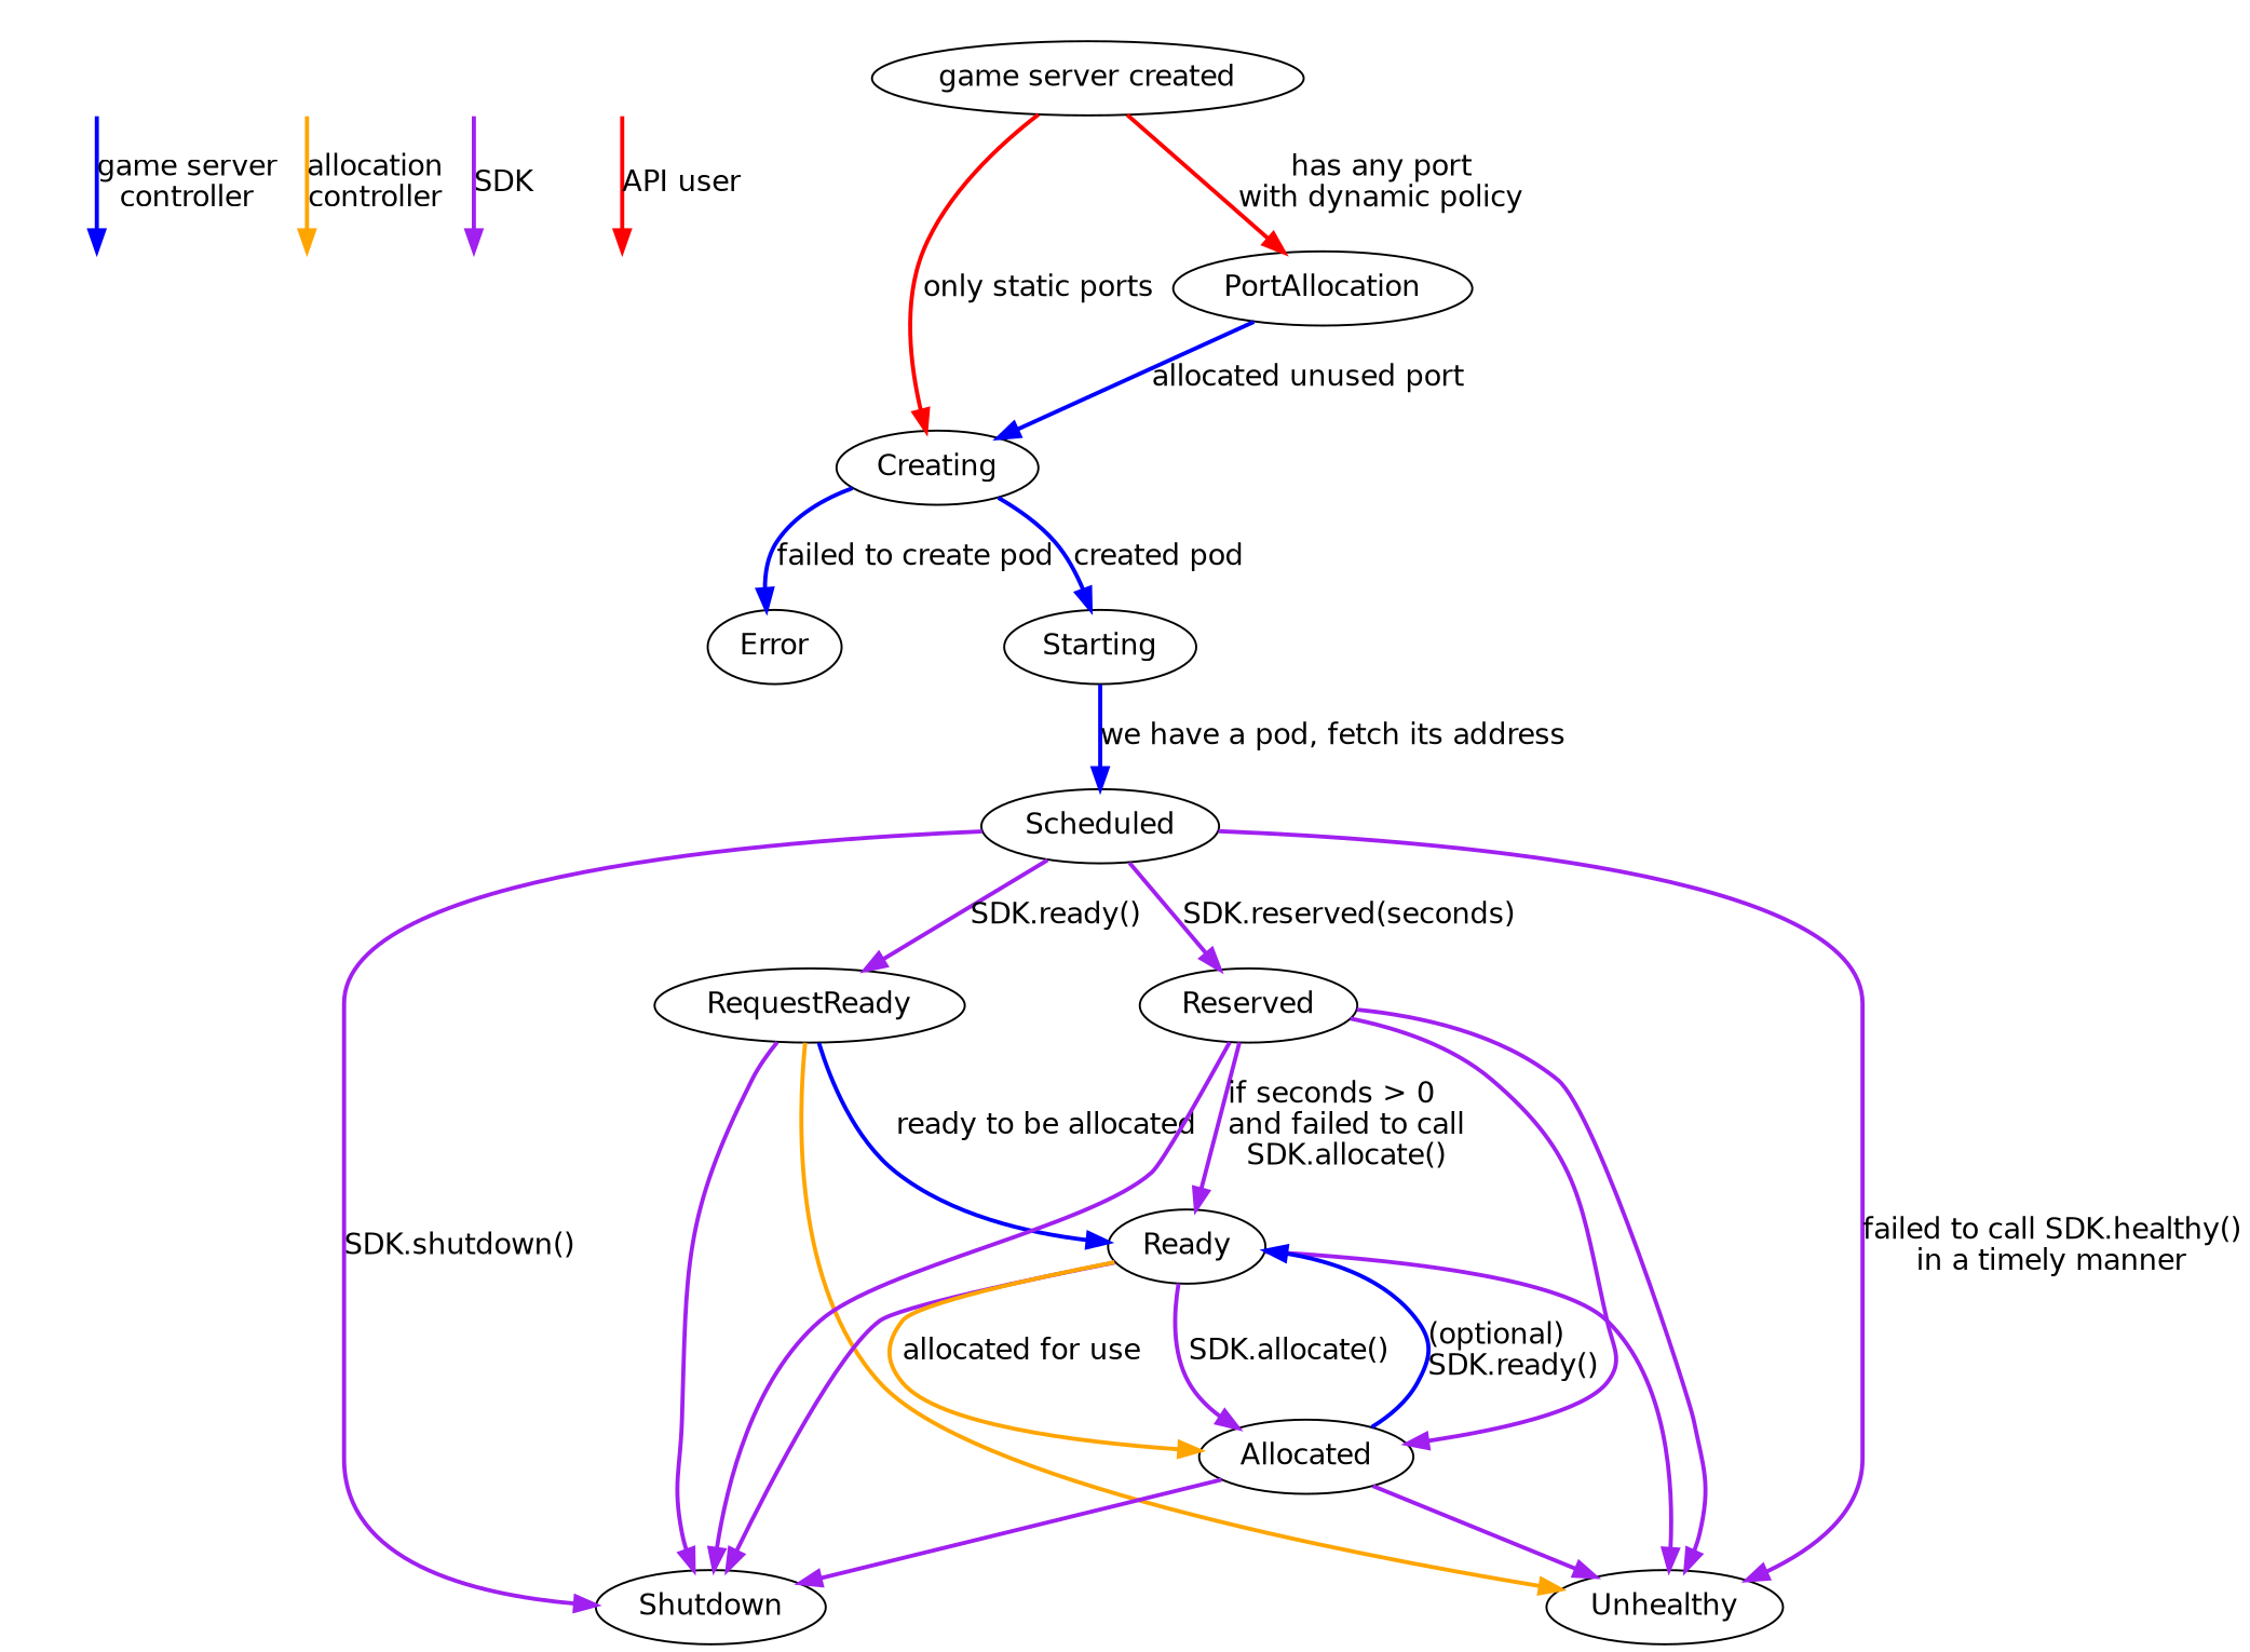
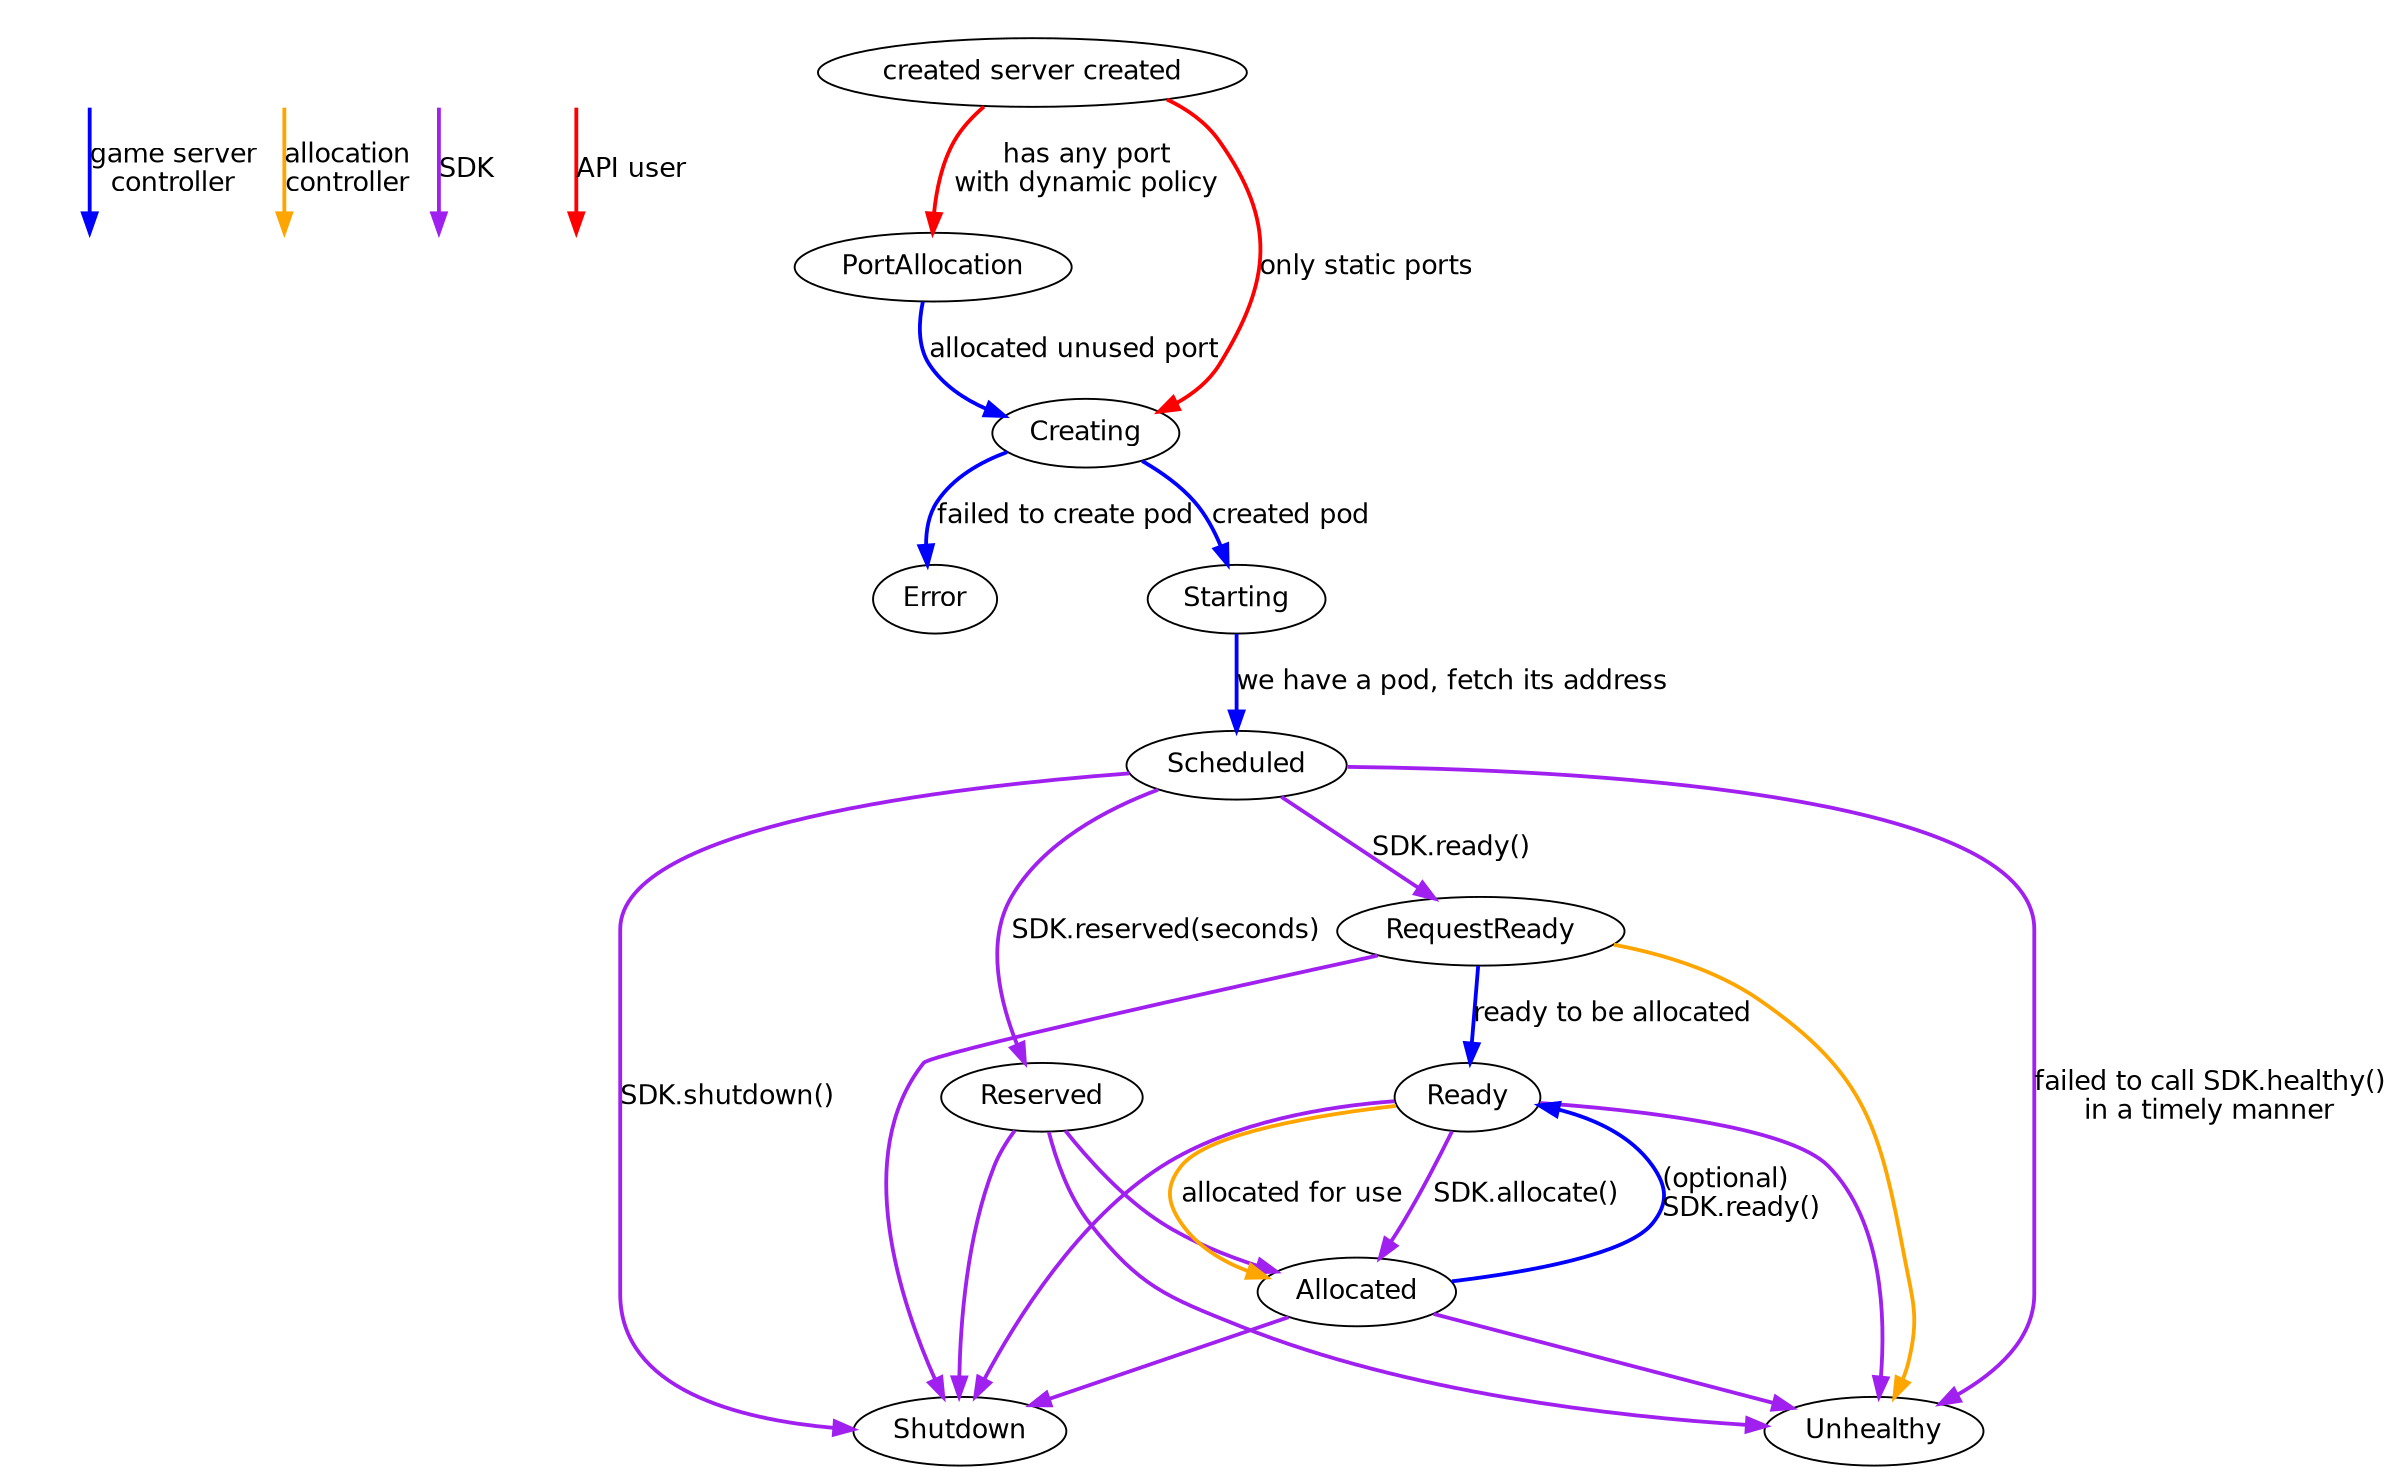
  digraph {
    fontname=helvetica
    node [fontname=helvetica]
    edge [color=purple fontname=helvetica penwidth=2]
    s1 [style=invis]
    s2 [style=invis]
    s3 [style=invis]
    s4 [style=invis]
    s5 [style=invis]
    s6 [style=invis]
    s7 [style=invis]
    s8 [style=invis]
-   n9 [label="game server created"]
+   n9 [label="created server created"]
    PortAllocation
    Creating
    Error
    Starting
    Scheduled
    RequestReady
    Reserved
    Shutdown
    Unhealthy
    Ready
    Allocated
    subgraph cluster_1 {
      style=invis
      s1
      s2
      s3
      s4
      s5
      s6
      s7
      s8
    }
    s1 -> s2 [color=red label="API user"]
    s3 -> s4 [label=SDK]
    s5 -> s6 [color=orange label="allocation\ncontroller"]
    s7 -> s8 [color=blue label="game server\ncontroller"]
    n9 -> PortAllocation [color=red label="has any port\nwith dynamic policy"]
    n9 -> Creating [color=red label="only static ports"]
    PortAllocation -> Creating [color=blue label="allocated unused port"]
    Creating -> Error [color=blue label="failed to create pod"]
    Creating -> Starting [color=blue label="created pod"]
    Starting -> Scheduled [color=blue label="we have a pod, fetch its address"]
    Scheduled -> RequestReady [label="SDK.ready()"]
    Scheduled -> Reserved [label="SDK.reserved(seconds)"]
    Scheduled -> Shutdown [label="SDK.shutdown()"]
    Scheduled -> Unhealthy [label="failed to call SDK.healthy()\nin a timely manner"]
    RequestReady -> Shutdown
    RequestReady -> Unhealthy [color=orange]
    RequestReady -> Ready [color=blue label="ready to be allocated"]
    Reserved -> Shutdown
    Reserved -> Unhealthy
-   Reserved -> Ready [label="if seconds > 0  \land failed to call  \lSDK.allocate()  "]
    Reserved -> Allocated
    Ready -> Shutdown
    Ready -> Unhealthy
    Ready -> Allocated [color=orange label="allocated for use"]
    Ready -> Allocated [label="SDK.allocate()   "]
    Allocated -> Shutdown
    Allocated -> Unhealthy
    Allocated -> Ready [color=blue label="(optional)  \lSDK.ready()"]
  }
